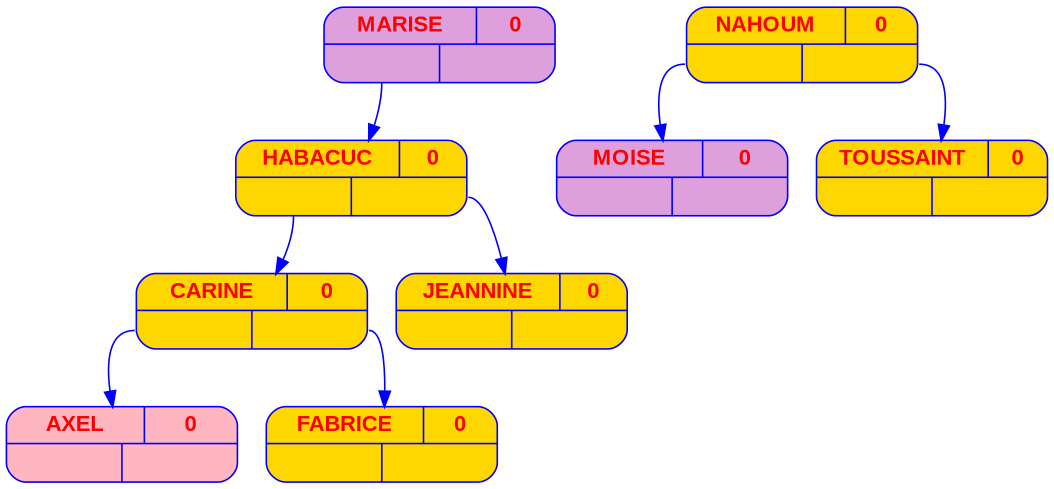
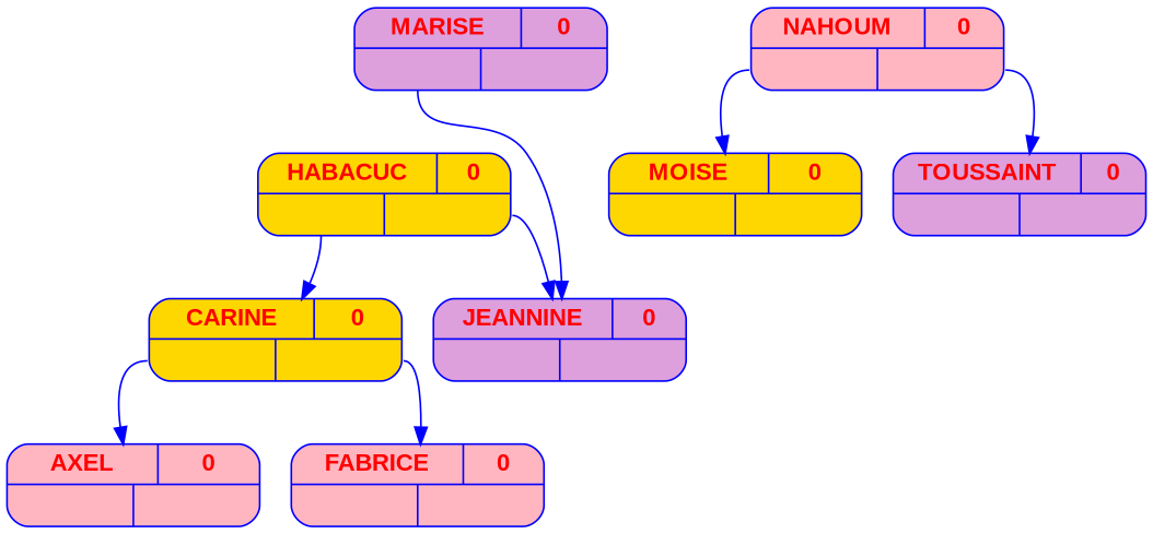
  digraph {
    node [color=blue fillcolor=gold fontcolor=red fontname="Arial bold" fontsize=14 shape=record style="rounded, filled,filled"]
    edge [color=blue tailport=g]
    n1 [fillcolor=plum label="{{<c> MARISE\n | <b> 0} | { <g> | <d>}}" width=2]
    n2 [label="{{<c> HABACUC\n | <b> 0} | { <g> | <d>}}" width=2]
    n3 [label="{{<c> CARINE\n | <b> 0} | { <g> | <d>}}" width=2]
-   n4 [label="{{<c> JEANNINE\n | <b> 0} | { <g> | <d>}}" width=2]
-   n5 [label="{{<c> NAHOUM\n | <b> 0} | { <g> | <d>}}" width=2]
-   n6 [fillcolor=plum label="{{<c> MOISE\n | <b> 0} | { <g> | <d>}}" width=2]
-   n7 [label="{{<c> TOUSSAINT\n | <b> 0} | { <g> | <d>}}" width=2]
+   n4 [fillcolor=plum label="{{<c> JEANNINE\n | <b> 0} | { <g> | <d>}}" width=2]
+   n5 [fillcolor=lightpink label="{{<c> NAHOUM\n | <b> 0} | { <g> | <d>}}" width=2]
+   n6 [label="{{<c> MOISE\n | <b> 0} | { <g> | <d>}}" width=2]
+   n7 [fillcolor=plum label="{{<c> TOUSSAINT\n | <b> 0} | { <g> | <d>}}" width=2]
    n8 [fillcolor=lightpink label="{{<c> AXEL\n | <b> 0} | { <g> | <d>}}" width=2]
-   n9 [label="{{<c> FABRICE\n | <b> 0} | { <g> | <d>}}" width=2]
-   n1 -> n2
+   n9 [fillcolor=lightpink label="{{<c> FABRICE\n | <b> 0} | { <g> | <d>}}" width=2]
+   n1 -> n4
    n2 -> n3
    n2 -> n4 [tailport=d]
    n3 -> n8
    n3 -> n9 [tailport=d]
    n5 -> n6
    n5 -> n7 [tailport=d]
  }
